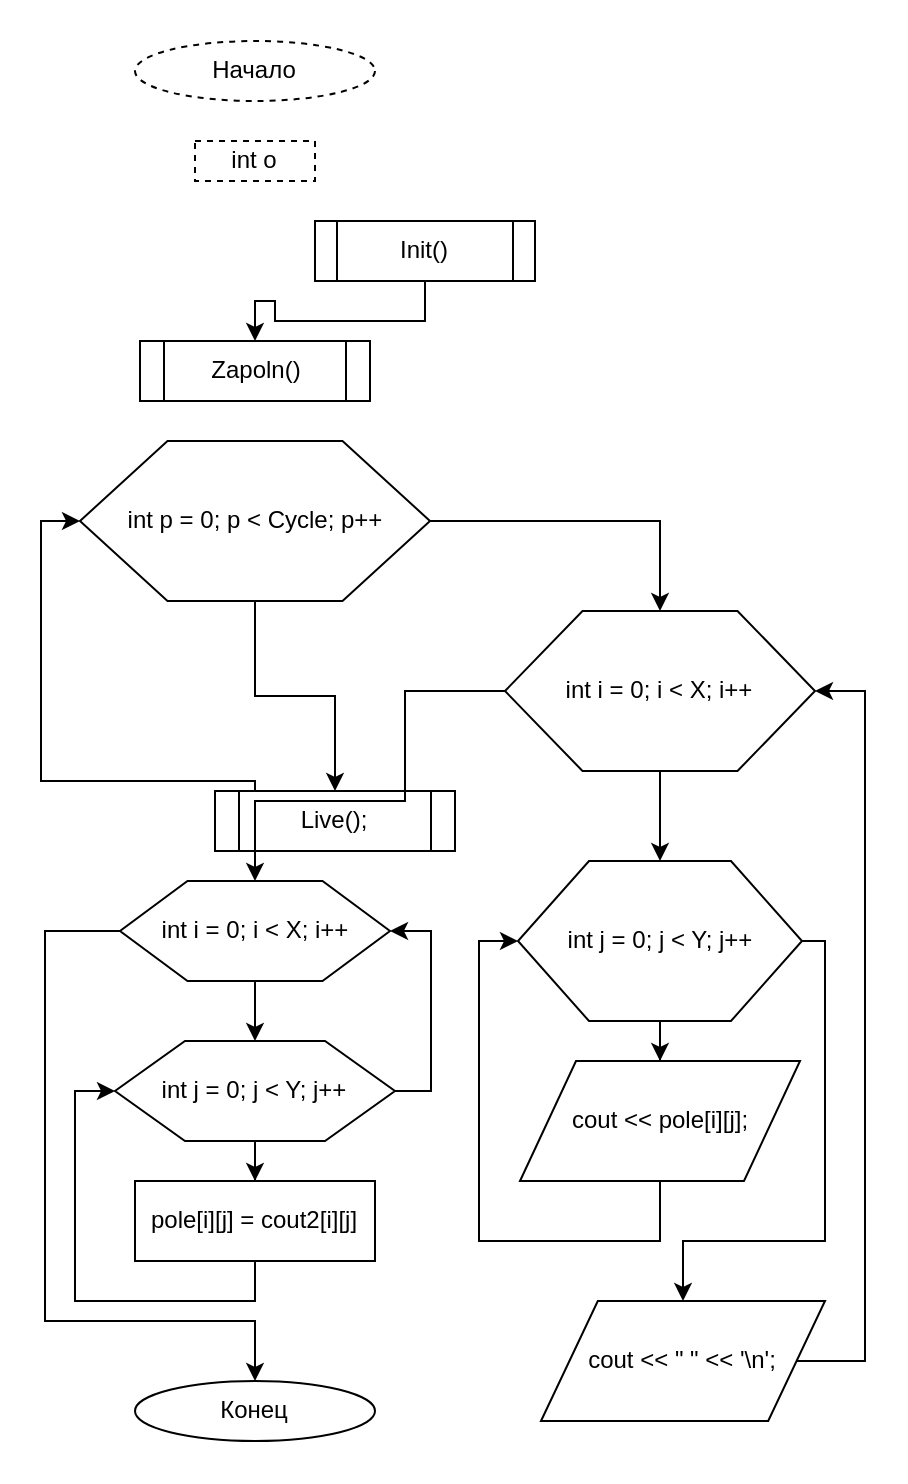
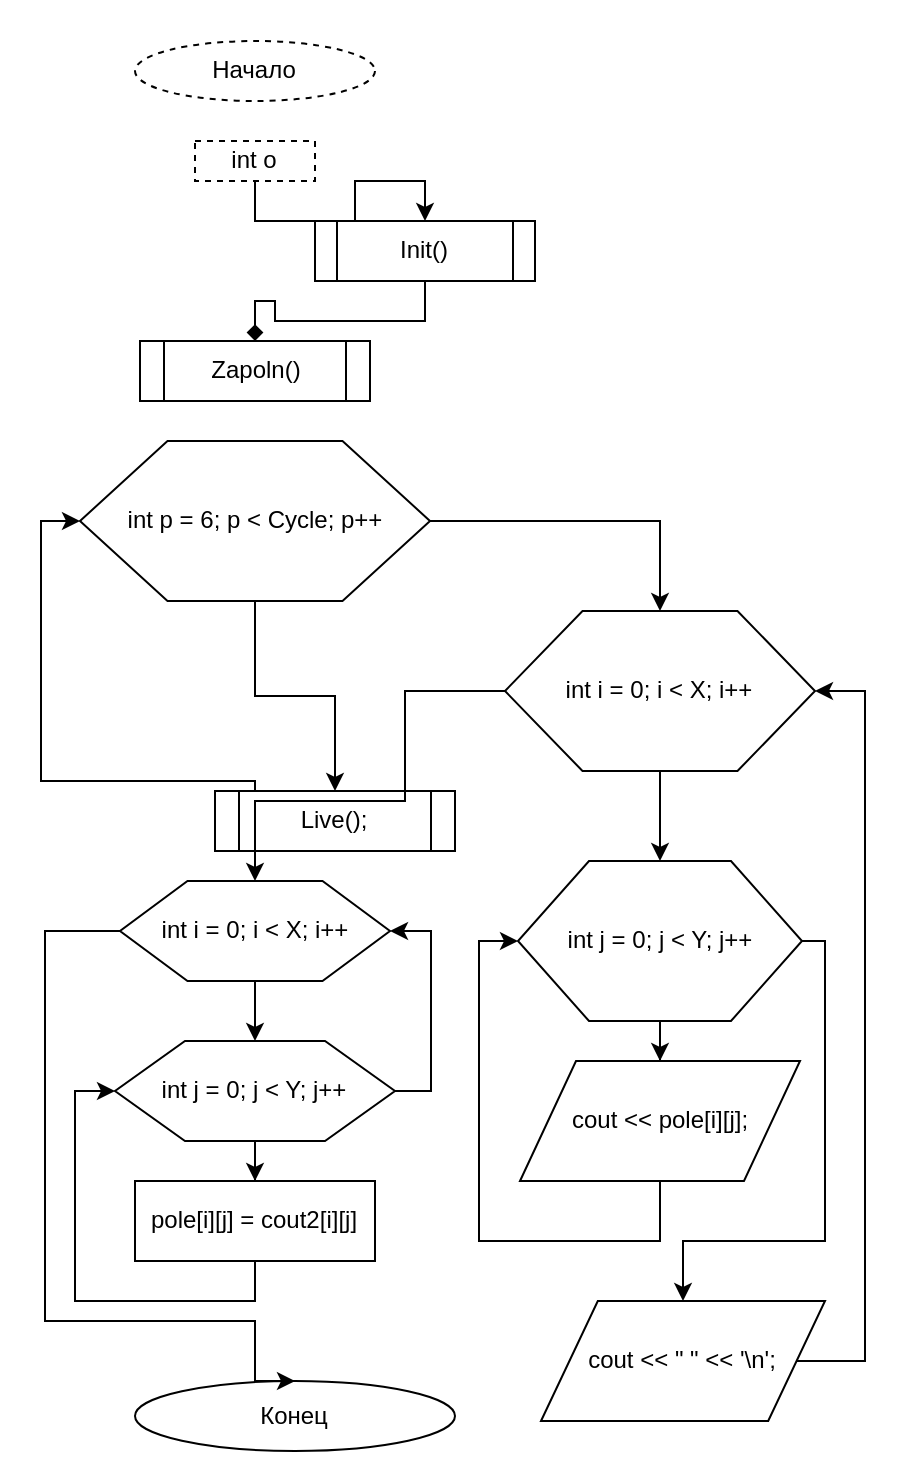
  <mxCell id="0" />
  <mxCell id="1" parent="0" />
  <mxCell id="2" value="Начало" style="ellipse;whiteSpace=wrap;html=1;dashed=1;" vertex="1" parent="1"><mxGeometry x="67" y="20" width="120" height="30" as="geometry" /></mxCell>
- <mxCell id="3" value="Конец" style="ellipse;whiteSpace=wrap;html=1;" vertex="1" parent="1"><mxGeometry x="67" y="690" width="120" height="30" as="geometry" /></mxCell>
+ <mxCell id="3" value="Конец" style="ellipse;whiteSpace=wrap;html=1;" vertex="1" parent="1"><mxGeometry x="67" y="690" width="160" height="35" as="geometry" /></mxCell>
+ <mxCell id="4" style="edgeStyle=orthogonalEdgeStyle;rounded=0;orthogonalLoop=1;jettySize=auto;html=1;" edge="1" parent="1" source="5" target="7"><mxGeometry relative="1" as="geometry" /></mxCell>
  <mxCell id="5" value="int o" style="rounded=0;whiteSpace=wrap;html=1;dashed=1;" vertex="1" parent="1"><mxGeometry x="97" y="70" width="60" height="20" as="geometry" /></mxCell>
- <mxCell id="6" style="edgeStyle=orthogonalEdgeStyle;rounded=0;orthogonalLoop=1;jettySize=auto;html=1;entryX=0.5;entryY=0;entryDx=0;entryDy=0;" edge="1" parent="1" source="7" target="8"><mxGeometry relative="1" as="geometry" /></mxCell>
+ <mxCell id="6" style="edgeStyle=orthogonalEdgeStyle;rounded=0;orthogonalLoop=1;jettySize=auto;html=1;entryX=0.5;entryY=0;entryDx=0;entryDy=0;endArrow=diamond;" edge="1" parent="1" source="7" target="8"><mxGeometry relative="1" as="geometry" /></mxCell>
  <mxCell id="7" value="Init()" style="shape=process;whiteSpace=wrap;html=1;backgroundOutline=1;" vertex="1" parent="1"><mxGeometry x="157" y="110" width="110" height="30" as="geometry" /></mxCell>
  <mxCell id="8" value="Zapoln()" style="shape=process;whiteSpace=wrap;html=1;backgroundOutline=1;" vertex="1" parent="1"><mxGeometry x="69.5" y="170" width="115" height="30" as="geometry" /></mxCell>
  <mxCell id="9" style="edgeStyle=orthogonalEdgeStyle;rounded=0;orthogonalLoop=1;jettySize=auto;html=1;" edge="1" parent="1" source="11" target="13"><mxGeometry relative="1" as="geometry" /></mxCell>
  <mxCell id="10" style="edgeStyle=orthogonalEdgeStyle;rounded=0;orthogonalLoop=1;jettySize=auto;html=1;entryX=0.5;entryY=0;entryDx=0;entryDy=0;" edge="1" parent="1" source="11" target="16"><mxGeometry relative="1" as="geometry" /></mxCell>
- <mxCell id="11" value="int p = 0; p &amp;lt; Cycle; p++" style="shape=hexagon;perimeter=hexagonPerimeter2;whiteSpace=wrap;html=1;" vertex="1" parent="1"><mxGeometry x="39.5" y="220" width="175" height="80" as="geometry" /></mxCell>
+ <mxCell id="11" value="int p = 6; p &amp;lt; Cycle; p++" style="shape=hexagon;perimeter=hexagonPerimeter2;whiteSpace=wrap;html=1;" vertex="1" parent="1"><mxGeometry x="39.5" y="220" width="175" height="80" as="geometry" /></mxCell>
  <mxCell id="12" style="edgeStyle=orthogonalEdgeStyle;rounded=0;orthogonalLoop=1;jettySize=auto;html=1;entryX=0;entryY=0.5;entryDx=0;entryDy=0;" edge="1" parent="1" source="13" target="11"><mxGeometry relative="1" as="geometry"><Array as="points"><mxPoint x="127" y="390" /><mxPoint x="20" y="390" /><mxPoint x="20" y="260" /></Array></mxGeometry></mxCell>
  <mxCell id="13" value="Live();" style="shape=process;whiteSpace=wrap;html=1;backgroundOutline=1;" vertex="1" parent="1"><mxGeometry x="107" y="395" width="120" height="30" as="geometry" /></mxCell>
  <mxCell id="14" style="edgeStyle=orthogonalEdgeStyle;rounded=0;orthogonalLoop=1;jettySize=auto;html=1;" edge="1" parent="1" source="16" target="19"><mxGeometry relative="1" as="geometry" /></mxCell>
  <mxCell id="15" style="edgeStyle=orthogonalEdgeStyle;rounded=0;orthogonalLoop=1;jettySize=auto;html=1;entryX=0.5;entryY=0;entryDx=0;entryDy=0;" edge="1" parent="1" source="16" target="26"><mxGeometry relative="1" as="geometry"><Array as="points"><mxPoint x="202" y="345" /><mxPoint x="202" y="400" /><mxPoint x="127" y="400" /></Array></mxGeometry></mxCell>
  <mxCell id="16" value="int i = 0; i &amp;lt; X; i++" style="shape=hexagon;perimeter=hexagonPerimeter2;whiteSpace=wrap;html=1;" vertex="1" parent="1"><mxGeometry x="252" y="305" width="155" height="80" as="geometry" /></mxCell>
  <mxCell id="17" style="edgeStyle=orthogonalEdgeStyle;rounded=0;orthogonalLoop=1;jettySize=auto;html=1;" edge="1" parent="1" source="19" target="21"><mxGeometry relative="1" as="geometry" /></mxCell>
  <mxCell id="18" style="edgeStyle=orthogonalEdgeStyle;rounded=0;orthogonalLoop=1;jettySize=auto;html=1;entryX=0.5;entryY=0;entryDx=0;entryDy=0;" edge="1" parent="1" source="19" target="23"><mxGeometry relative="1" as="geometry"><mxPoint x="442" y="630" as="targetPoint" /><Array as="points"><mxPoint x="412" y="470" /><mxPoint x="412" y="620" /><mxPoint x="341" y="620" /></Array></mxGeometry></mxCell>
  <mxCell id="19" value="int j = 0; j &amp;lt; Y; j++" style="shape=hexagon;perimeter=hexagonPerimeter2;whiteSpace=wrap;html=1;" vertex="1" parent="1"><mxGeometry x="258.5" y="430" width="142" height="80" as="geometry" /></mxCell>
  <mxCell id="20" style="edgeStyle=orthogonalEdgeStyle;rounded=0;orthogonalLoop=1;jettySize=auto;html=1;entryX=0;entryY=0.5;entryDx=0;entryDy=0;" edge="1" parent="1" source="21" target="19"><mxGeometry relative="1" as="geometry"><Array as="points"><mxPoint x="330" y="620" /><mxPoint x="239" y="620" /><mxPoint x="239" y="470" /></Array></mxGeometry></mxCell>
  <mxCell id="21" value="cout &amp;lt;&amp;lt; pole[i][j];" style="shape=parallelogram;perimeter=parallelogramPerimeter;whiteSpace=wrap;html=1;" vertex="1" parent="1"><mxGeometry x="259.5" y="530" width="140" height="60" as="geometry" /></mxCell>
  <mxCell id="22" style="edgeStyle=orthogonalEdgeStyle;rounded=0;orthogonalLoop=1;jettySize=auto;html=1;entryX=1;entryY=0.5;entryDx=0;entryDy=0;" edge="1" parent="1" source="23" target="16"><mxGeometry relative="1" as="geometry"><Array as="points"><mxPoint x="432" y="680" /><mxPoint x="432" y="345" /></Array></mxGeometry></mxCell>
  <mxCell id="23" value="cout &amp;lt;&amp;lt; &quot; &quot; &amp;lt;&amp;lt; '\n';" style="shape=parallelogram;perimeter=parallelogramPerimeter;whiteSpace=wrap;html=1;" vertex="1" parent="1"><mxGeometry x="270" y="650" width="142" height="60" as="geometry" /></mxCell>
  <mxCell id="24" style="edgeStyle=orthogonalEdgeStyle;rounded=0;orthogonalLoop=1;jettySize=auto;html=1;entryX=0.5;entryY=0;entryDx=0;entryDy=0;" edge="1" parent="1" source="26" target="29"><mxGeometry relative="1" as="geometry" /></mxCell>
  <mxCell id="25" style="edgeStyle=orthogonalEdgeStyle;rounded=0;orthogonalLoop=1;jettySize=auto;html=1;entryX=0.5;entryY=0;entryDx=0;entryDy=0;" edge="1" parent="1" source="26" target="3"><mxGeometry relative="1" as="geometry"><Array as="points"><mxPoint x="22" y="465" /><mxPoint x="22" y="660" /><mxPoint x="127" y="660" /></Array></mxGeometry></mxCell>
  <mxCell id="26" value="int i = 0; i &amp;lt; X; i++" style="shape=hexagon;perimeter=hexagonPerimeter2;whiteSpace=wrap;html=1;" vertex="1" parent="1"><mxGeometry x="59.5" y="440" width="135" height="50" as="geometry" /></mxCell>
  <mxCell id="27" style="edgeStyle=orthogonalEdgeStyle;rounded=0;orthogonalLoop=1;jettySize=auto;html=1;" edge="1" parent="1" source="29" target="31"><mxGeometry relative="1" as="geometry" /></mxCell>
  <mxCell id="28" style="edgeStyle=orthogonalEdgeStyle;rounded=0;orthogonalLoop=1;jettySize=auto;html=1;entryX=1;entryY=0.5;entryDx=0;entryDy=0;" edge="1" parent="1" source="29" target="26"><mxGeometry relative="1" as="geometry"><Array as="points"><mxPoint x="215" y="545" /><mxPoint x="215" y="465" /></Array></mxGeometry></mxCell>
  <mxCell id="29" value="int j = 0; j &amp;lt; Y; j++" style="shape=hexagon;perimeter=hexagonPerimeter2;whiteSpace=wrap;html=1;" vertex="1" parent="1"><mxGeometry x="57" y="520" width="140" height="50" as="geometry" /></mxCell>
  <mxCell id="30" style="edgeStyle=orthogonalEdgeStyle;rounded=0;orthogonalLoop=1;jettySize=auto;html=1;entryX=0;entryY=0.5;entryDx=0;entryDy=0;" edge="1" parent="1" source="31" target="29"><mxGeometry relative="1" as="geometry"><Array as="points"><mxPoint x="127" y="650" /><mxPoint x="37" y="650" /><mxPoint x="37" y="545" /></Array></mxGeometry></mxCell>
  <mxCell id="31" value="pole[i][j] = cout2[i][j]" style="rounded=0;whiteSpace=wrap;html=1;" vertex="1" parent="1"><mxGeometry x="67" y="590" width="120" height="40" as="geometry" /></mxCell>
